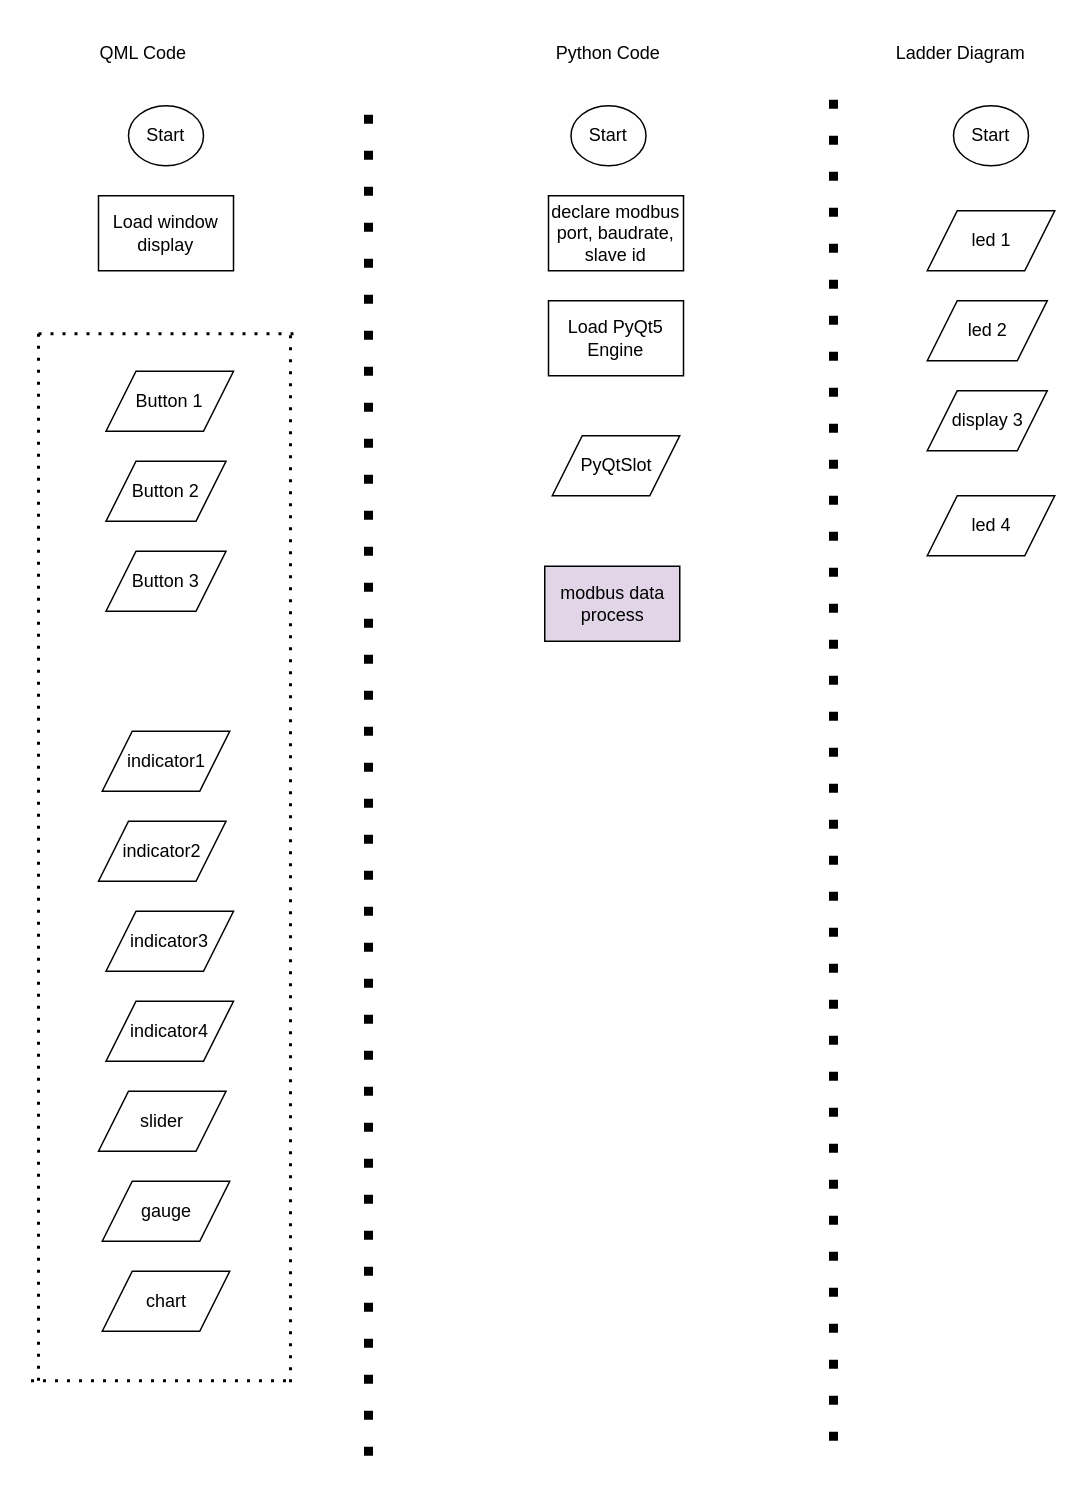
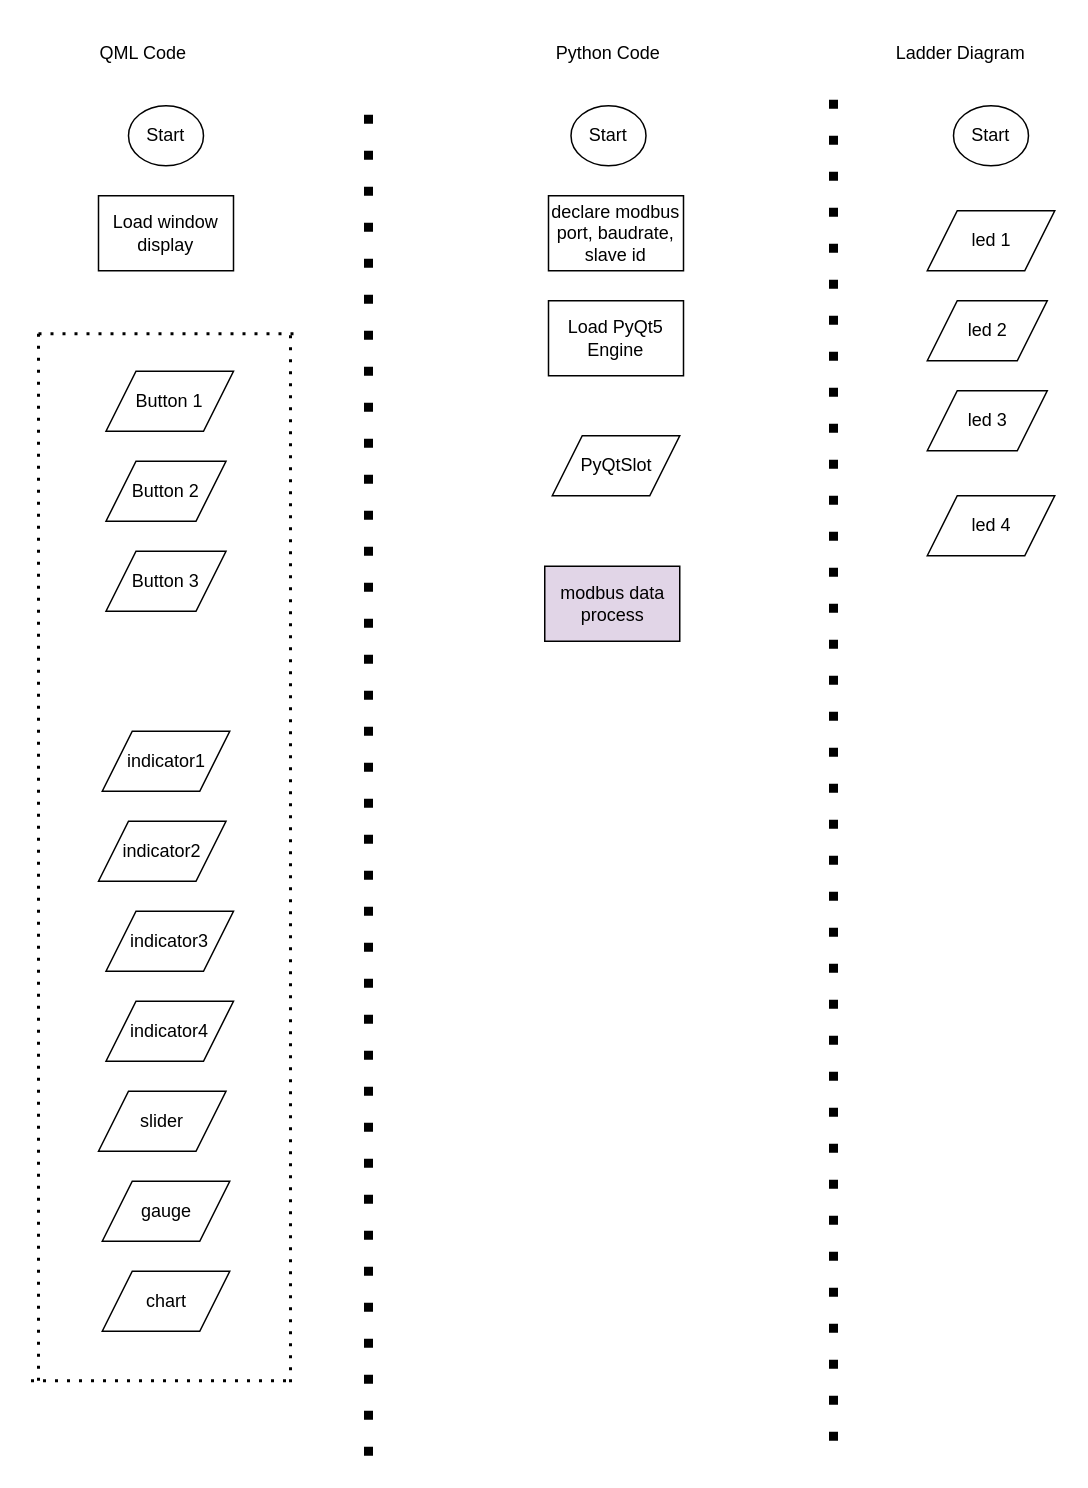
  <mxCell id="0" />
  <mxCell id="1" parent="0" />
  <mxCell id="2" value="" style="endArrow=none;dashed=1;html=1;dashPattern=1 3;strokeWidth=6;rounded=0;" edge="1" parent="1"><mxGeometry width="50" height="50" relative="1" as="geometry"><mxPoint x="245" y="970" as="sourcePoint" /><mxPoint x="245" y="60" as="targetPoint" /></mxGeometry></mxCell>
  <mxCell id="3" value="" style="endArrow=none;dashed=1;html=1;dashPattern=1 3;strokeWidth=6;rounded=0;" edge="1" parent="1"><mxGeometry width="50" height="50" relative="1" as="geometry"><mxPoint x="555" y="960" as="sourcePoint" /><mxPoint x="555" y="60" as="targetPoint" /></mxGeometry></mxCell>
  <mxCell id="4" value="QML Code" style="text;html=1;strokeColor=none;fillColor=none;align=center;verticalAlign=middle;whiteSpace=wrap;rounded=0;" vertex="1" parent="1"><mxGeometry x="65" y="20" width="60" height="30" as="geometry" /></mxCell>
  <mxCell id="5" value="Python Code" style="text;html=1;strokeColor=none;fillColor=none;align=center;verticalAlign=middle;whiteSpace=wrap;rounded=0;" vertex="1" parent="1"><mxGeometry x="365" y="20" width="80" height="30" as="geometry" /></mxCell>
  <mxCell id="6" value="Ladder Diagram" style="text;html=1;strokeColor=none;fillColor=none;align=center;verticalAlign=middle;whiteSpace=wrap;rounded=0;" vertex="1" parent="1"><mxGeometry x="595" y="20" width="90" height="30" as="geometry" /></mxCell>
  <mxCell id="7" value="Start" style="ellipse;whiteSpace=wrap;html=1;" vertex="1" parent="1"><mxGeometry x="85" y="70" width="50" height="40" as="geometry" /></mxCell>
  <mxCell id="8" value="Start" style="ellipse;whiteSpace=wrap;html=1;" vertex="1" parent="1"><mxGeometry x="380" y="70" width="50" height="40" as="geometry" /></mxCell>
  <mxCell id="9" value="Start" style="ellipse;whiteSpace=wrap;html=1;" vertex="1" parent="1"><mxGeometry x="635" y="70" width="50" height="40" as="geometry" /></mxCell>
  <mxCell id="10" value="Load PyQt5 Engine" style="rounded=0;whiteSpace=wrap;html=1;" vertex="1" parent="1"><mxGeometry x="365" y="200" width="90" height="50" as="geometry" /></mxCell>
  <mxCell id="11" value="Load window display" style="rounded=0;whiteSpace=wrap;html=1;" vertex="1" parent="1"><mxGeometry x="65" y="130" width="90" height="50" as="geometry" /></mxCell>
  <mxCell id="12" value="modbus data process" style="rounded=0;whiteSpace=wrap;html=1;fillColor=#e1d5e7;" vertex="1" parent="1"><mxGeometry x="362.5" y="377" width="90" height="50" as="geometry" /></mxCell>
  <mxCell id="13" value="declare modbus port, baudrate, slave id" style="rounded=0;whiteSpace=wrap;html=1;" vertex="1" parent="1"><mxGeometry x="365" y="130" width="90" height="50" as="geometry" /></mxCell>
  <mxCell id="14" value="PyQtSlot" style="shape=parallelogram;perimeter=parallelogramPerimeter;whiteSpace=wrap;html=1;fixedSize=1;" vertex="1" parent="1"><mxGeometry x="367.5" y="290" width="85" height="40" as="geometry" /></mxCell>
  <mxCell id="15" value="Button 1" style="shape=parallelogram;perimeter=parallelogramPerimeter;whiteSpace=wrap;html=1;fixedSize=1;" vertex="1" parent="1"><mxGeometry x="70" y="247" width="85" height="40" as="geometry" /></mxCell>
  <mxCell id="16" value="Button 2" style="shape=parallelogram;perimeter=parallelogramPerimeter;whiteSpace=wrap;html=1;fixedSize=1;" vertex="1" parent="1"><mxGeometry x="70" y="307" width="80" height="40" as="geometry" /></mxCell>
  <mxCell id="17" value="Button 3" style="shape=parallelogram;perimeter=parallelogramPerimeter;whiteSpace=wrap;html=1;fixedSize=1;" vertex="1" parent="1"><mxGeometry x="70" y="367" width="80" height="40" as="geometry" /></mxCell>
  <mxCell id="18" value="indicator1" style="shape=parallelogram;perimeter=parallelogramPerimeter;whiteSpace=wrap;html=1;fixedSize=1;" vertex="1" parent="1"><mxGeometry x="67.5" y="487" width="85" height="40" as="geometry" /></mxCell>
  <mxCell id="19" value="indicator2" style="shape=parallelogram;perimeter=parallelogramPerimeter;whiteSpace=wrap;html=1;fixedSize=1;" vertex="1" parent="1"><mxGeometry x="65" y="547" width="85" height="40" as="geometry" /></mxCell>
  <mxCell id="20" value="indicator3" style="shape=parallelogram;perimeter=parallelogramPerimeter;whiteSpace=wrap;html=1;fixedSize=1;" vertex="1" parent="1"><mxGeometry x="70" y="607" width="85" height="40" as="geometry" /></mxCell>
  <mxCell id="21" value="indicator4" style="shape=parallelogram;perimeter=parallelogramPerimeter;whiteSpace=wrap;html=1;fixedSize=1;" vertex="1" parent="1"><mxGeometry x="70" y="667" width="85" height="40" as="geometry" /></mxCell>
  <mxCell id="22" value="slider" style="shape=parallelogram;perimeter=parallelogramPerimeter;whiteSpace=wrap;html=1;fixedSize=1;" vertex="1" parent="1"><mxGeometry x="65" y="727" width="85" height="40" as="geometry" /></mxCell>
  <mxCell id="23" value="gauge" style="shape=parallelogram;perimeter=parallelogramPerimeter;whiteSpace=wrap;html=1;fixedSize=1;" vertex="1" parent="1"><mxGeometry x="67.5" y="787" width="85" height="40" as="geometry" /></mxCell>
  <mxCell id="24" value="chart" style="shape=parallelogram;perimeter=parallelogramPerimeter;whiteSpace=wrap;html=1;fixedSize=1;" vertex="1" parent="1"><mxGeometry x="67.5" y="847" width="85" height="40" as="geometry" /></mxCell>
  <mxCell id="25" value="led 1" style="shape=parallelogram;perimeter=parallelogramPerimeter;whiteSpace=wrap;html=1;fixedSize=1;" vertex="1" parent="1"><mxGeometry x="617.5" y="140" width="85" height="40" as="geometry" /></mxCell>
  <mxCell id="26" value="led 2" style="shape=parallelogram;perimeter=parallelogramPerimeter;whiteSpace=wrap;html=1;fixedSize=1;" vertex="1" parent="1"><mxGeometry x="617.5" y="200" width="80" height="40" as="geometry" /></mxCell>
- <mxCell id="27" value="display 3" style="shape=parallelogram;perimeter=parallelogramPerimeter;whiteSpace=wrap;html=1;fixedSize=1;" vertex="1" parent="1"><mxGeometry x="617.5" y="260" width="80" height="40" as="geometry" /></mxCell>
+ <mxCell id="27" value="led 3" style="shape=parallelogram;perimeter=parallelogramPerimeter;whiteSpace=wrap;html=1;fixedSize=1;" vertex="1" parent="1"><mxGeometry x="617.5" y="260" width="80" height="40" as="geometry" /></mxCell>
  <mxCell id="28" value="led 4" style="shape=parallelogram;perimeter=parallelogramPerimeter;whiteSpace=wrap;html=1;fixedSize=1;" vertex="1" parent="1"><mxGeometry x="617.5" y="330" width="85" height="40" as="geometry" /></mxCell>
  <mxCell id="29" value="" style="endArrow=none;dashed=1;html=1;dashPattern=1 3;strokeWidth=2;rounded=0;" edge="1" parent="1"><mxGeometry width="50" height="50" relative="1" as="geometry"><mxPoint x="25" y="222" as="sourcePoint" /><mxPoint x="195" y="222" as="targetPoint" /></mxGeometry></mxCell>
  <mxCell id="30" value="" style="endArrow=none;dashed=1;html=1;dashPattern=1 3;strokeWidth=2;rounded=0;" edge="1" parent="1"><mxGeometry width="50" height="50" relative="1" as="geometry"><mxPoint x="25" y="920" as="sourcePoint" /><mxPoint x="25" y="219.41" as="targetPoint" /></mxGeometry></mxCell>
  <mxCell id="31" value="" style="endArrow=none;dashed=1;html=1;dashPattern=1 3;strokeWidth=2;rounded=0;" edge="1" parent="1"><mxGeometry width="50" height="50" relative="1" as="geometry"><mxPoint x="20" y="920" as="sourcePoint" /><mxPoint x="195" y="920" as="targetPoint" /></mxGeometry></mxCell>
  <mxCell id="32" value="" style="endArrow=none;dashed=1;html=1;dashPattern=1 3;strokeWidth=2;rounded=0;" edge="1" parent="1"><mxGeometry width="50" height="50" relative="1" as="geometry"><mxPoint x="193" y="921" as="sourcePoint" /><mxPoint x="193" y="220.41" as="targetPoint" /></mxGeometry></mxCell>
